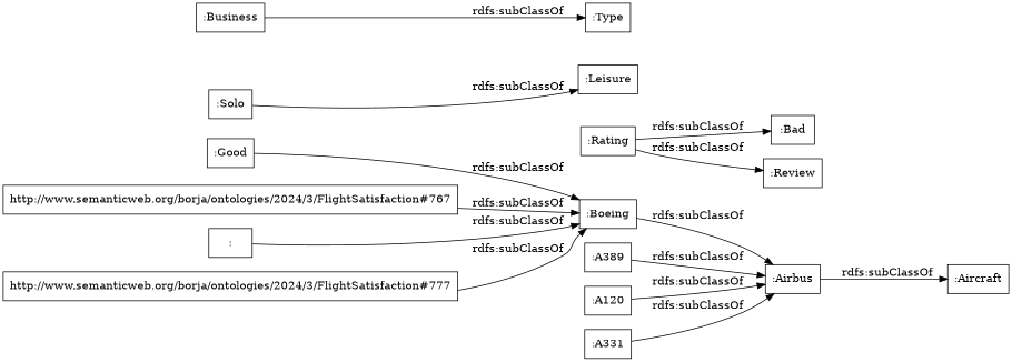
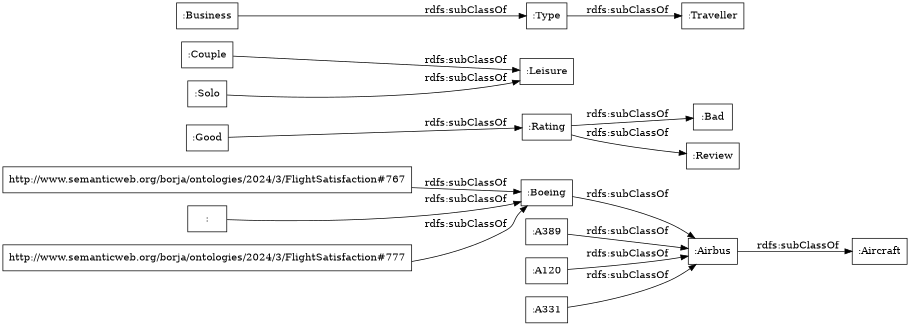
  digraph {
    rankdir=LR
    node [color=black shape=rectangle]
    ":Rating"
    ":Bad"
    ":Review"
    ":Boeing"
    ":Airbus"
    "http://www.semanticweb.org/borja/ontologies/2024/3/FlightSatisfaction#767"
    n7 [label=":A389"]
    ":Aircraft"
    n9 [label=":A120"]
    ":"
+   ":Couple"
    ":Leisure"
    "http://www.semanticweb.org/borja/ontologies/2024/3/FlightSatisfaction#777"
    ":Solo"
    ":Type"
+   ":Traveller"
    ":Good"
    ":Business"
    n19 [label=":A331"]
    ":Rating" -> ":Bad" [label="rdfs:subClassOf"]
    ":Rating" -> ":Review" [label="rdfs:subClassOf"]
    ":Boeing" -> ":Airbus" [label="rdfs:subClassOf"]
    ":Airbus" -> ":Aircraft" [label="rdfs:subClassOf"]
    "http://www.semanticweb.org/borja/ontologies/2024/3/FlightSatisfaction#767" -> ":Boeing" [label="rdfs:subClassOf"]
    n7 -> ":Airbus" [label="rdfs:subClassOf"]
    n9 -> ":Airbus" [label="rdfs:subClassOf"]
    ":" -> ":Boeing" [label="rdfs:subClassOf"]
+   ":Couple" -> ":Leisure" [label="rdfs:subClassOf"]
    "http://www.semanticweb.org/borja/ontologies/2024/3/FlightSatisfaction#777" -> ":Boeing" [label="rdfs:subClassOf"]
    ":Solo" -> ":Leisure" [label="rdfs:subClassOf"]
-   ":Good" -> ":Boeing" [label="rdfs:subClassOf"]
+   ":Type" -> ":Traveller" [label="rdfs:subClassOf"]
+   ":Good" -> ":Rating" [label="rdfs:subClassOf"]
    ":Business" -> ":Type" [label="rdfs:subClassOf"]
    n19 -> ":Airbus" [label="rdfs:subClassOf"]
  }
